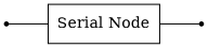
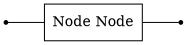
  graph {
    rankdir=LR
    node [shape=point]
    S
-   n2 [label="Serial Node" shape=box]
+   n2 [label="Node Node" shape=box]
    E
    S -- n2
    n2 -- E
  }
